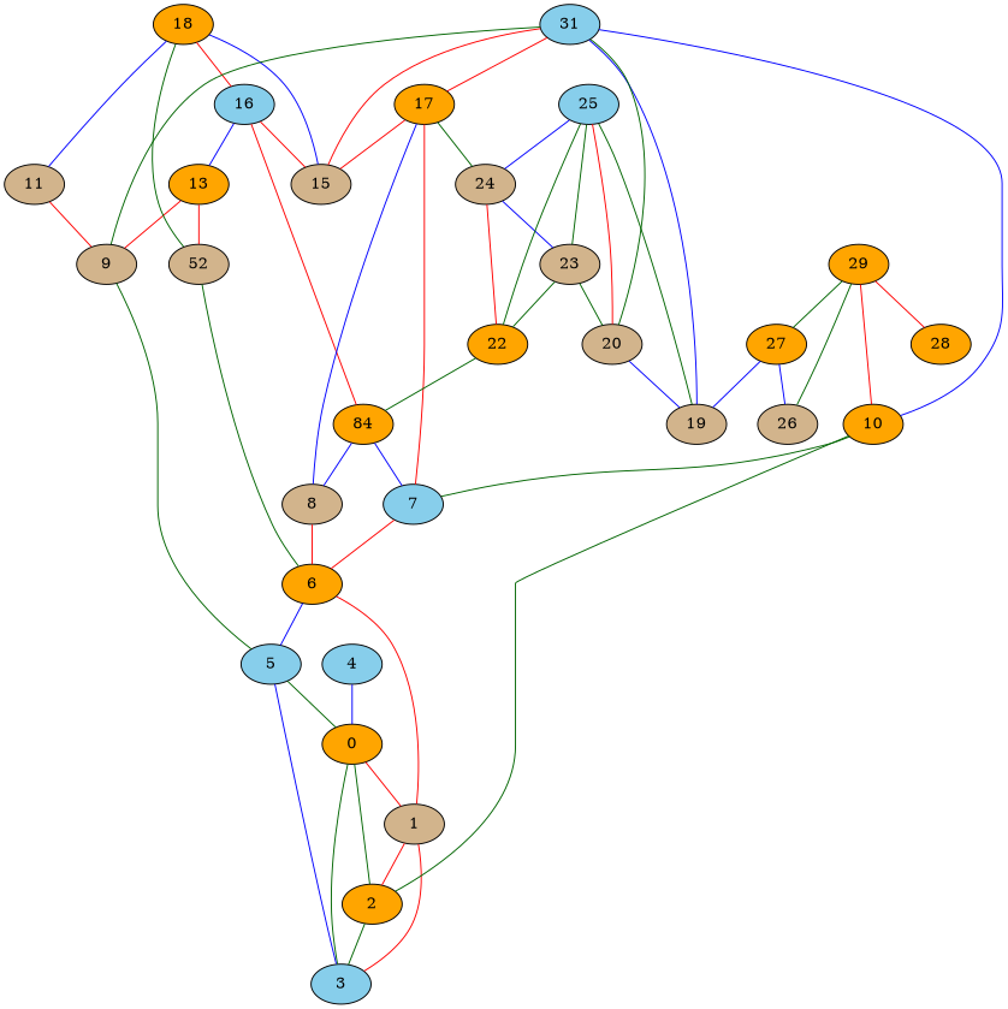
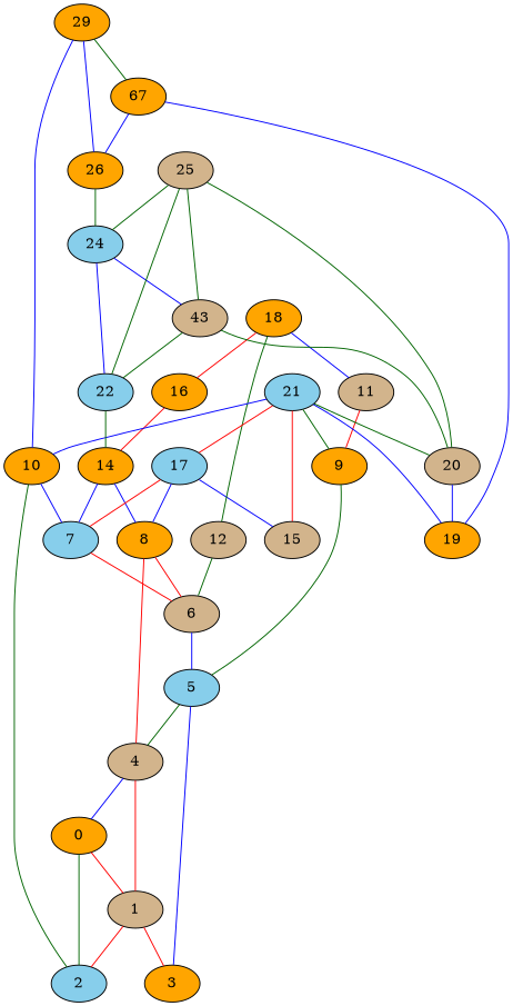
  graph {
    node [fillcolor=orange style=filled]
    edge [color=darkgreen]
    n1 [label=0]
    n2 [fillcolor=tan label=1]
-   n3 [label=2]
-   n4 [fillcolor=skyblue label=3]
-   n5 [fillcolor=skyblue label=4]
+   n3 [fillcolor=skyblue label=2]
+   n4 [label=3]
+   n5 [fillcolor=tan label=4]
    n6 [fillcolor=skyblue label=5]
-   n7 [label=6]
+   n7 [fillcolor=tan label=6]
    n8 [fillcolor=skyblue label=7]
-   n9 [fillcolor=tan label=8]
-   n10 [fillcolor=tan label=9]
+   n9 [label=8]
+   n10 [label=9]
    n11 [label=10]
    n12 [fillcolor=tan label=11]
-   n13 [fillcolor=tan label=52]
-   n14 [label=13]
-   n15 [label=84]
+   n13 [fillcolor=tan label=12]
+   n15 [label=14]
    n16 [fillcolor=tan label=15]
-   n17 [fillcolor=skyblue label=16]
-   n18 [label=17]
+   n17 [label=16]
+   n18 [fillcolor=skyblue label=17]
    n19 [label=18]
-   n20 [fillcolor=tan label=19]
+   n20 [label=19]
    n21 [fillcolor=tan label=20]
-   n22 [fillcolor=skyblue label=31]
-   n23 [label=22]
-   n24 [fillcolor=tan label=23]
-   n25 [fillcolor=tan label=24]
-   n26 [fillcolor=skyblue label=25]
-   n27 [fillcolor=tan label=26]
-   n28 [label=27]
-   n29 [label=28]
+   n22 [fillcolor=skyblue label=21]
+   n23 [fillcolor=skyblue label=22]
+   n24 [fillcolor=tan label=43]
+   n25 [fillcolor=skyblue label=24]
+   n26 [fillcolor=tan label=25]
+   n27 [label=26]
+   n28 [label=67]
    n30 [label=29]
    n1 -- n2 [color=red]
    n1 -- n3
-   n1 -- n4
    n2 -- n3 [color=red]
    n2 -- n4 [color=red]
-   n3 -- n4
    n5 -- n1 [color=blue]
-   n7 -- n2 [color=red]
+   n5 -- n2 [color=red]
    n6 -- n4 [color=blue]
-   n6 -- n1
+   n6 -- n5
    n7 -- n6 [color=blue]
    n8 -- n7 [color=red]
+   n9 -- n5 [color=red]
    n9 -- n7 [color=red]
    n10 -- n6
    n11 -- n3
-   n11 -- n8
+   n11 -- n8 [color=blue]
    n12 -- n10 [color=red]
    n13 -- n7
-   n14 -- n10 [color=red]
-   n14 -- n13 [color=red]
    n15 -- n8 [color=blue]
    n15 -- n9 [color=blue]
-   n17 -- n14 [color=blue]
    n17 -- n15 [color=red]
-   n17 -- n16 [color=red]
    n18 -- n8 [color=red]
    n18 -- n9 [color=blue]
-   n18 -- n16 [color=red]
+   n18 -- n16 [color=blue]
    n19 -- n12 [color=blue]
    n19 -- n13
-   n19 -- n16 [color=blue]
    n19 -- n17 [color=red]
    n21 -- n20 [color=blue]
    n22 -- n10
    n22 -- n11 [color=blue]
    n22 -- n16 [color=red]
    n22 -- n18 [color=red]
    n22 -- n20 [color=blue]
    n22 -- n21
    n23 -- n15
    n24 -- n21
    n24 -- n23
-   n25 -- n23 [color=red]
+   n25 -- n23 [color=blue]
    n25 -- n24 [color=blue]
-   n26 -- n20
-   n26 -- n21 [color=red]
+   n26 -- n21
    n26 -- n23
    n26 -- n24
-   n26 -- n25 [color=blue]
-   n18 -- n25
+   n26 -- n25
+   n27 -- n25
    n28 -- n20 [color=blue]
    n28 -- n27 [color=blue]
-   n30 -- n11 [color=red]
-   n30 -- n27
+   n30 -- n11 [color=blue]
+   n30 -- n27 [color=blue]
    n30 -- n28
-   n30 -- n29 [color=red]
  }
